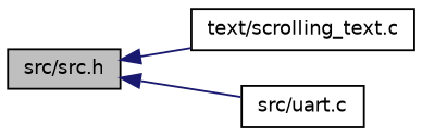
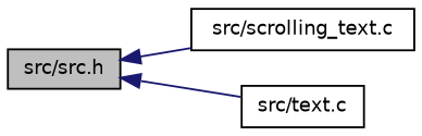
  digraph {
    rankdir=LR
    node [color=black fillcolor=white fontname=Helvetica fontsize=10 shape=record style=filled]
    edge [color=midnightblue dir=back fontname=Helvetica fontsize=10 labelfontname=Helvetica labelfontsize=10 style=solid]
    n1 [fillcolor=grey75 fontcolor=black height=0.2 label="src/src.h" width=0.4]
-   n2 [height=0.2 label="text/scrolling_text.c" width=0.4]
-   n3 [height=0.2 label="src/uart.c" width=0.4]
+   n2 [height=0.2 label="src/scrolling_text.c" width=0.4]
+   n3 [height=0.2 label="src/text.c" width=0.4]
    n1 -> n2
    n1 -> n3
  }
